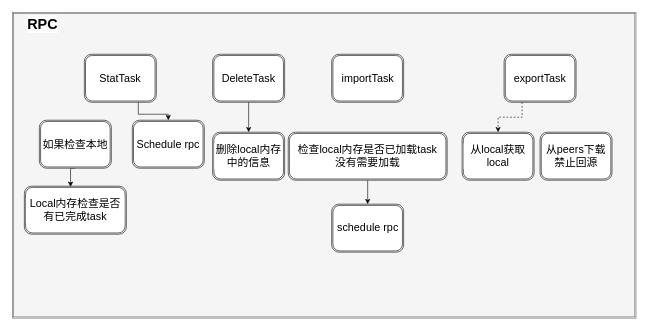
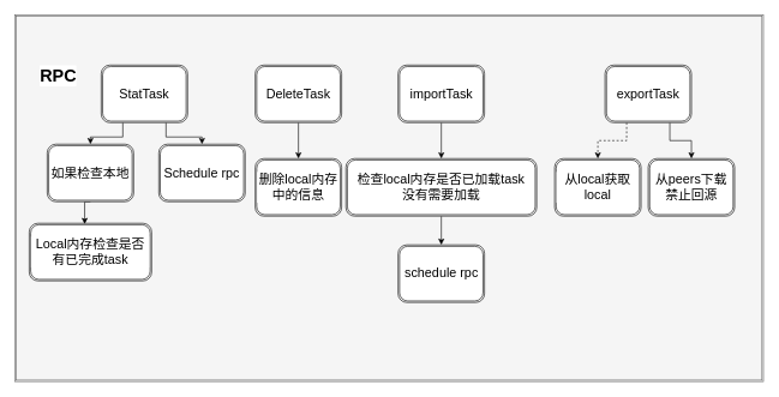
  <mxCell id="0" />
  <mxCell id="1" parent="0" />
  <mxCell id="2" value="" style="shape=ext;double=1;rounded=0;whiteSpace=wrap;html=1;labelBackgroundColor=#FFFFFF;fontFamily=Helvetica;fontSize=18;fontColor=#333333;fillColor=#f5f5f5;strokeColor=#666666;" vertex="1" parent="1"><mxGeometry x="20" y="20" width="1040" height="510" as="geometry" /></mxCell>
- <mxCell id="3" value="RPC" style="text;strokeColor=none;fillColor=none;html=1;fontSize=24;fontStyle=1;verticalAlign=middle;align=center;labelBackgroundColor=#FFFFFF;fontFamily=Helvetica;fontColor=#000000;" vertex="1" parent="1"><mxGeometry x="20" y="20" width="100" height="40" as="geometry" /></mxCell>
+ <mxCell id="3" value="RPC" style="text;strokeColor=none;fillColor=none;html=1;fontSize=24;fontStyle=1;verticalAlign=middle;align=center;labelBackgroundColor=#FFFFFF;fontFamily=Helvetica;fontColor=#000000;" vertex="1" parent="1"><mxGeometry x="30" y="85" width="100" height="40" as="geometry" /></mxCell>
+ <mxCell id="4" style="edgeStyle=orthogonalEdgeStyle;rounded=0;orthogonalLoop=1;jettySize=auto;html=1;exitX=0.25;exitY=1;exitDx=0;exitDy=0;fontFamily=Helvetica;fontSize=18;fontColor=#000000;" edge="1" parent="1" source="6" target="14"><mxGeometry relative="1" as="geometry" /></mxCell>
  <mxCell id="5" style="edgeStyle=orthogonalEdgeStyle;rounded=0;orthogonalLoop=1;jettySize=auto;html=1;exitX=0.75;exitY=1;exitDx=0;exitDy=0;entryX=0.5;entryY=0;entryDx=0;entryDy=0;fontFamily=Helvetica;fontSize=18;fontColor=#000000;" edge="1" parent="1" source="6" target="12"><mxGeometry relative="1" as="geometry" /></mxCell>
  <mxCell id="6" value="StatTask" style="shape=ext;double=1;rounded=1;whiteSpace=wrap;html=1;labelBackgroundColor=#FFFFFF;fontFamily=Helvetica;fontSize=18;fontColor=#000000;" vertex="1" parent="1"><mxGeometry x="140" y="90" width="120" height="80" as="geometry" /></mxCell>
  <mxCell id="7" style="edgeStyle=orthogonalEdgeStyle;rounded=0;orthogonalLoop=1;jettySize=auto;html=1;exitX=0.5;exitY=1;exitDx=0;exitDy=0;fontFamily=Helvetica;fontSize=18;fontColor=#000000;" edge="1" parent="1" source="8" target="15"><mxGeometry relative="1" as="geometry" /></mxCell>
  <mxCell id="8" value="DeleteTask" style="shape=ext;double=1;rounded=1;whiteSpace=wrap;html=1;labelBackgroundColor=#FFFFFF;fontFamily=Helvetica;fontSize=18;fontColor=#000000;" vertex="1" parent="1"><mxGeometry x="354" y="90" width="120" height="80" as="geometry" /></mxCell>
+ <mxCell id="9" style="edgeStyle=orthogonalEdgeStyle;rounded=0;orthogonalLoop=1;jettySize=auto;html=1;exitX=0.5;exitY=1;exitDx=0;exitDy=0;entryX=0.5;entryY=0;entryDx=0;entryDy=0;fontFamily=Helvetica;fontSize=18;fontColor=#000000;" edge="1" parent="1" source="10" target="17"><mxGeometry relative="1" as="geometry" /></mxCell>
  <mxCell id="10" value="importTask" style="shape=ext;double=1;rounded=1;whiteSpace=wrap;html=1;labelBackgroundColor=#FFFFFF;fontFamily=Helvetica;fontSize=18;fontColor=#000000;" vertex="1" parent="1"><mxGeometry x="552.5" y="90" width="120" height="80" as="geometry" /></mxCell>
  <mxCell id="11" value="Local内存检查是否有已完成task" style="shape=ext;double=1;rounded=1;whiteSpace=wrap;html=1;labelBackgroundColor=#FFFFFF;fontFamily=Helvetica;fontSize=18;fontColor=#000000;" vertex="1" parent="1"><mxGeometry x="40" y="310" width="170" height="80" as="geometry" /></mxCell>
  <mxCell id="12" value="Schedule rpc" style="shape=ext;double=1;rounded=1;whiteSpace=wrap;html=1;labelBackgroundColor=#FFFFFF;fontFamily=Helvetica;fontSize=18;fontColor=#000000;" vertex="1" parent="1"><mxGeometry x="220" y="200" width="120" height="80" as="geometry" /></mxCell>
  <mxCell id="13" style="edgeStyle=orthogonalEdgeStyle;rounded=0;orthogonalLoop=1;jettySize=auto;html=1;exitX=0.5;exitY=1;exitDx=0;exitDy=0;entryX=0.453;entryY=0.013;entryDx=0;entryDy=0;entryPerimeter=0;fontFamily=Helvetica;fontSize=18;fontColor=#000000;" edge="1" parent="1" source="14" target="11"><mxGeometry relative="1" as="geometry" /></mxCell>
  <mxCell id="14" value="如果检查本地" style="shape=ext;double=1;rounded=1;whiteSpace=wrap;html=1;labelBackgroundColor=#FFFFFF;fontFamily=Helvetica;fontSize=18;fontColor=#000000;" vertex="1" parent="1"><mxGeometry x="65" y="200" width="120" height="80" as="geometry" /></mxCell>
  <mxCell id="15" value="删除local内存中的信息" style="shape=ext;double=1;rounded=1;whiteSpace=wrap;html=1;labelBackgroundColor=#FFFFFF;fontFamily=Helvetica;fontSize=18;fontColor=#000000;" vertex="1" parent="1"><mxGeometry x="354" y="220" width="120" height="80" as="geometry" /></mxCell>
  <mxCell id="16" style="edgeStyle=orthogonalEdgeStyle;rounded=0;orthogonalLoop=1;jettySize=auto;html=1;exitX=0.5;exitY=1;exitDx=0;exitDy=0;entryX=0.5;entryY=0;entryDx=0;entryDy=0;fontFamily=Helvetica;fontSize=18;fontColor=#000000;" edge="1" parent="1" source="17" target="18"><mxGeometry relative="1" as="geometry" /></mxCell>
  <mxCell id="17" value="检查local内存是否已加载task&lt;br&gt;没有需要加载" style="shape=ext;double=1;rounded=1;whiteSpace=wrap;html=1;labelBackgroundColor=#FFFFFF;fontFamily=Helvetica;fontSize=18;fontColor=#000000;" vertex="1" parent="1"><mxGeometry x="480" y="220" width="265" height="80" as="geometry" /></mxCell>
  <mxCell id="18" value="schedule rpc" style="shape=ext;double=1;rounded=1;whiteSpace=wrap;html=1;labelBackgroundColor=#FFFFFF;fontFamily=Helvetica;fontSize=18;fontColor=#000000;" vertex="1" parent="1"><mxGeometry x="552.5" y="340" width="120" height="80" as="geometry" /></mxCell>
  <mxCell id="19" style="edgeStyle=orthogonalEdgeStyle;rounded=0;orthogonalLoop=1;jettySize=auto;html=1;exitX=0.25;exitY=1;exitDx=0;exitDy=0;entryX=0.5;entryY=0;entryDx=0;entryDy=0;fontFamily=Helvetica;fontSize=18;fontColor=#000000;dashed=1;" edge="1" parent="1" source="21" target="22"><mxGeometry relative="1" as="geometry" /></mxCell>
+ <mxCell id="20" style="edgeStyle=orthogonalEdgeStyle;rounded=0;orthogonalLoop=1;jettySize=auto;html=1;exitX=0.75;exitY=1;exitDx=0;exitDy=0;fontFamily=Helvetica;fontSize=18;fontColor=#000000;" edge="1" parent="1" source="21" target="23"><mxGeometry relative="1" as="geometry" /></mxCell>
  <mxCell id="21" value="exportTask" style="shape=ext;double=1;rounded=1;whiteSpace=wrap;html=1;labelBackgroundColor=#FFFFFF;fontFamily=Helvetica;fontSize=18;fontColor=#000000;" vertex="1" parent="1"><mxGeometry x="840" y="90" width="120" height="80" as="geometry" /></mxCell>
  <mxCell id="22" value="从local获取local" style="shape=ext;double=1;rounded=1;whiteSpace=wrap;html=1;labelBackgroundColor=#FFFFFF;fontFamily=Helvetica;fontSize=18;fontColor=#000000;" vertex="1" parent="1"><mxGeometry x="770" y="220" width="120" height="80" as="geometry" /></mxCell>
  <mxCell id="23" value="从peers下载&lt;br&gt;禁止回源" style="shape=ext;double=1;rounded=1;whiteSpace=wrap;html=1;labelBackgroundColor=#FFFFFF;fontFamily=Helvetica;fontSize=18;fontColor=#000000;" vertex="1" parent="1"><mxGeometry x="900" y="220" width="120" height="80" as="geometry" /></mxCell>
